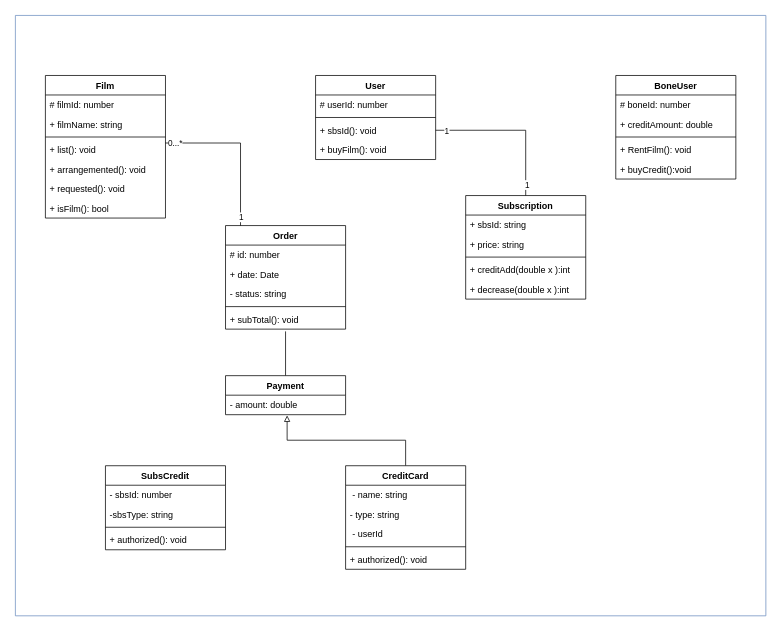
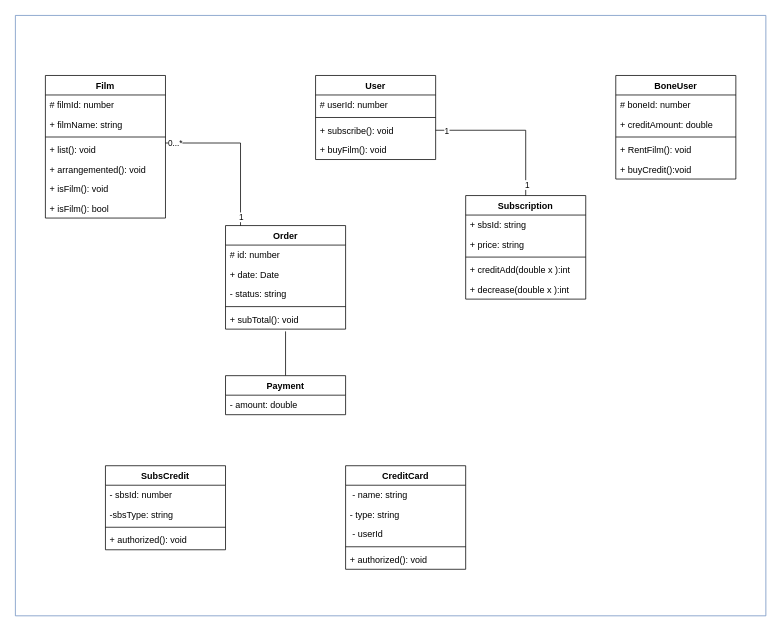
  <mxCell id="0" />
  <mxCell id="1" parent="0" />
  <mxCell id="2" value="Film" style="swimlane;fontStyle=1;align=center;verticalAlign=top;childLayout=stackLayout;horizontal=1;startSize=26;horizontalStack=0;resizeParent=1;resizeParentMax=0;resizeLast=0;collapsible=1;marginBottom=0;" vertex="1" parent="1"><mxGeometry x="60" y="100" width="160" height="190" as="geometry" /></mxCell>
  <mxCell id="3" value="# filmId: number" style="text;strokeColor=none;fillColor=none;align=left;verticalAlign=top;spacingLeft=4;spacingRight=4;overflow=hidden;rotatable=0;points=[[0,0.5],[1,0.5]];portConstraint=eastwest;" vertex="1" parent="2"><mxGeometry y="26" width="160" height="26" as="geometry" /></mxCell>
  <mxCell id="4" value="+ filmName: string" style="text;strokeColor=none;fillColor=none;align=left;verticalAlign=top;spacingLeft=4;spacingRight=4;overflow=hidden;rotatable=0;points=[[0,0.5],[1,0.5]];portConstraint=eastwest;" vertex="1" parent="2"><mxGeometry y="52" width="160" height="26" as="geometry" /></mxCell>
  <mxCell id="5" value="" style="line;strokeWidth=1;fillColor=none;align=left;verticalAlign=middle;spacingTop=-1;spacingLeft=3;spacingRight=3;rotatable=0;labelPosition=right;points=[];portConstraint=eastwest;" vertex="1" parent="2"><mxGeometry y="78" width="160" height="8" as="geometry" /></mxCell>
  <mxCell id="6" value="+ list(): void" style="text;strokeColor=none;fillColor=none;align=left;verticalAlign=top;spacingLeft=4;spacingRight=4;overflow=hidden;rotatable=0;points=[[0,0.5],[1,0.5]];portConstraint=eastwest;" vertex="1" parent="2"><mxGeometry y="86" width="160" height="26" as="geometry" /></mxCell>
  <mxCell id="7" value="+ arrangemented(): void" style="text;strokeColor=none;fillColor=none;align=left;verticalAlign=top;spacingLeft=4;spacingRight=4;overflow=hidden;rotatable=0;points=[[0,0.5],[1,0.5]];portConstraint=eastwest;" vertex="1" parent="2"><mxGeometry y="112" width="160" height="26" as="geometry" /></mxCell>
- <mxCell id="8" value="+ requested(): void" style="text;strokeColor=none;fillColor=none;align=left;verticalAlign=top;spacingLeft=4;spacingRight=4;overflow=hidden;rotatable=0;points=[[0,0.5],[1,0.5]];portConstraint=eastwest;" vertex="1" parent="2"><mxGeometry y="138" width="160" height="26" as="geometry" /></mxCell>
+ <mxCell id="8" value="+ isFilm(): void" style="text;strokeColor=none;fillColor=none;align=left;verticalAlign=top;spacingLeft=4;spacingRight=4;overflow=hidden;rotatable=0;points=[[0,0.5],[1,0.5]];portConstraint=eastwest;" vertex="1" parent="2"><mxGeometry y="138" width="160" height="26" as="geometry" /></mxCell>
  <mxCell id="9" value="+ isFilm(): bool" style="text;strokeColor=none;fillColor=none;align=left;verticalAlign=top;spacingLeft=4;spacingRight=4;overflow=hidden;rotatable=0;points=[[0,0.5],[1,0.5]];portConstraint=eastwest;" vertex="1" parent="2"><mxGeometry y="164" width="160" height="26" as="geometry" /></mxCell>
  <mxCell id="10" value="User" style="swimlane;fontStyle=1;align=center;verticalAlign=top;childLayout=stackLayout;horizontal=1;startSize=26;horizontalStack=0;resizeParent=1;resizeParentMax=0;resizeLast=0;collapsible=1;marginBottom=0;" vertex="1" parent="1"><mxGeometry x="420" y="100" width="160" height="112" as="geometry" /></mxCell>
  <mxCell id="11" value="# userId: number" style="text;strokeColor=none;fillColor=none;align=left;verticalAlign=top;spacingLeft=4;spacingRight=4;overflow=hidden;rotatable=0;points=[[0,0.5],[1,0.5]];portConstraint=eastwest;" vertex="1" parent="10"><mxGeometry y="26" width="160" height="26" as="geometry" /></mxCell>
  <mxCell id="12" value="" style="line;strokeWidth=1;fillColor=none;align=left;verticalAlign=middle;spacingTop=-1;spacingLeft=3;spacingRight=3;rotatable=0;labelPosition=right;points=[];portConstraint=eastwest;" vertex="1" parent="10"><mxGeometry y="52" width="160" height="8" as="geometry" /></mxCell>
- <mxCell id="13" value="+ sbsId(): void" style="text;strokeColor=none;fillColor=none;align=left;verticalAlign=top;spacingLeft=4;spacingRight=4;overflow=hidden;rotatable=0;points=[[0,0.5],[1,0.5]];portConstraint=eastwest;" vertex="1" parent="10"><mxGeometry y="60" width="160" height="26" as="geometry" /></mxCell>
+ <mxCell id="13" value="+ subscribe(): void" style="text;strokeColor=none;fillColor=none;align=left;verticalAlign=top;spacingLeft=4;spacingRight=4;overflow=hidden;rotatable=0;points=[[0,0.5],[1,0.5]];portConstraint=eastwest;" vertex="1" parent="10"><mxGeometry y="60" width="160" height="26" as="geometry" /></mxCell>
  <mxCell id="14" value="+ buyFilm(): void" style="text;strokeColor=none;fillColor=none;align=left;verticalAlign=top;spacingLeft=4;spacingRight=4;overflow=hidden;rotatable=0;points=[[0,0.5],[1,0.5]];portConstraint=eastwest;" vertex="1" parent="10"><mxGeometry y="86" width="160" height="26" as="geometry" /></mxCell>
  <mxCell id="15" value="BoneUser" style="swimlane;fontStyle=1;align=center;verticalAlign=top;childLayout=stackLayout;horizontal=1;startSize=26;horizontalStack=0;resizeParent=1;resizeParentMax=0;resizeLast=0;collapsible=1;marginBottom=0;" vertex="1" parent="1"><mxGeometry x="820" y="100" width="160" height="138" as="geometry" /></mxCell>
  <mxCell id="16" value="# boneId: number" style="text;strokeColor=none;fillColor=none;align=left;verticalAlign=top;spacingLeft=4;spacingRight=4;overflow=hidden;rotatable=0;points=[[0,0.5],[1,0.5]];portConstraint=eastwest;" vertex="1" parent="15"><mxGeometry y="26" width="160" height="26" as="geometry" /></mxCell>
  <mxCell id="17" value="+ creditAmount: double" style="text;strokeColor=none;fillColor=none;align=left;verticalAlign=top;spacingLeft=4;spacingRight=4;overflow=hidden;rotatable=0;points=[[0,0.5],[1,0.5]];portConstraint=eastwest;" vertex="1" parent="15"><mxGeometry y="52" width="160" height="26" as="geometry" /></mxCell>
  <mxCell id="18" value="" style="line;strokeWidth=1;fillColor=none;align=left;verticalAlign=middle;spacingTop=-1;spacingLeft=3;spacingRight=3;rotatable=0;labelPosition=right;points=[];portConstraint=eastwest;" vertex="1" parent="15"><mxGeometry y="78" width="160" height="8" as="geometry" /></mxCell>
  <mxCell id="19" value="+ RentFilm(): void" style="text;strokeColor=none;fillColor=none;align=left;verticalAlign=top;spacingLeft=4;spacingRight=4;overflow=hidden;rotatable=0;points=[[0,0.5],[1,0.5]];portConstraint=eastwest;" vertex="1" parent="15"><mxGeometry y="86" width="160" height="26" as="geometry" /></mxCell>
  <mxCell id="20" value="+ buyCredit():void" style="text;strokeColor=none;fillColor=none;align=left;verticalAlign=top;spacingLeft=4;spacingRight=4;overflow=hidden;rotatable=0;points=[[0,0.5],[1,0.5]];portConstraint=eastwest;" vertex="1" parent="15"><mxGeometry y="112" width="160" height="26" as="geometry" /></mxCell>
  <mxCell id="21" value="Subscription" style="swimlane;fontStyle=1;align=center;verticalAlign=top;childLayout=stackLayout;horizontal=1;startSize=26;horizontalStack=0;resizeParent=1;resizeParentMax=0;resizeLast=0;collapsible=1;marginBottom=0;" vertex="1" parent="1"><mxGeometry x="620" y="260" width="160" height="138" as="geometry" /></mxCell>
  <mxCell id="22" value="+ sbsId: string" style="text;strokeColor=none;fillColor=none;align=left;verticalAlign=top;spacingLeft=4;spacingRight=4;overflow=hidden;rotatable=0;points=[[0,0.5],[1,0.5]];portConstraint=eastwest;" vertex="1" parent="21"><mxGeometry y="26" width="160" height="26" as="geometry" /></mxCell>
  <mxCell id="23" value="+ price: string" style="text;strokeColor=none;fillColor=none;align=left;verticalAlign=top;spacingLeft=4;spacingRight=4;overflow=hidden;rotatable=0;points=[[0,0.5],[1,0.5]];portConstraint=eastwest;" vertex="1" parent="21"><mxGeometry y="52" width="160" height="26" as="geometry" /></mxCell>
  <mxCell id="24" value="" style="line;strokeWidth=1;fillColor=none;align=left;verticalAlign=middle;spacingTop=-1;spacingLeft=3;spacingRight=3;rotatable=0;labelPosition=right;points=[];portConstraint=eastwest;" vertex="1" parent="21"><mxGeometry y="78" width="160" height="8" as="geometry" /></mxCell>
  <mxCell id="25" value="+ creditAdd(double x ):int" style="text;strokeColor=none;fillColor=none;align=left;verticalAlign=top;spacingLeft=4;spacingRight=4;overflow=hidden;rotatable=0;points=[[0,0.5],[1,0.5]];portConstraint=eastwest;" vertex="1" parent="21"><mxGeometry y="86" width="160" height="26" as="geometry" /></mxCell>
  <mxCell id="26" value="+ decrease(double x ):int" style="text;strokeColor=none;fillColor=none;align=left;verticalAlign=top;spacingLeft=4;spacingRight=4;overflow=hidden;rotatable=0;points=[[0,0.5],[1,0.5]];portConstraint=eastwest;" vertex="1" parent="21"><mxGeometry y="112" width="160" height="26" as="geometry" /></mxCell>
  <mxCell id="27" value="Order" style="swimlane;fontStyle=1;align=center;verticalAlign=top;childLayout=stackLayout;horizontal=1;startSize=26;horizontalStack=0;resizeParent=1;resizeParentMax=0;resizeLast=0;collapsible=1;marginBottom=0;" vertex="1" parent="1"><mxGeometry x="300" y="300" width="160" height="138" as="geometry" /></mxCell>
  <mxCell id="28" value="# id: number" style="text;strokeColor=none;fillColor=none;align=left;verticalAlign=top;spacingLeft=4;spacingRight=4;overflow=hidden;rotatable=0;points=[[0,0.5],[1,0.5]];portConstraint=eastwest;" vertex="1" parent="27"><mxGeometry y="26" width="160" height="26" as="geometry" /></mxCell>
  <mxCell id="29" value="+ date: Date" style="text;strokeColor=none;fillColor=none;align=left;verticalAlign=top;spacingLeft=4;spacingRight=4;overflow=hidden;rotatable=0;points=[[0,0.5],[1,0.5]];portConstraint=eastwest;" vertex="1" parent="27"><mxGeometry y="52" width="160" height="26" as="geometry" /></mxCell>
  <mxCell id="30" value="- status: string" style="text;strokeColor=none;fillColor=none;align=left;verticalAlign=top;spacingLeft=4;spacingRight=4;overflow=hidden;rotatable=0;points=[[0,0.5],[1,0.5]];portConstraint=eastwest;" vertex="1" parent="27"><mxGeometry y="78" width="160" height="26" as="geometry" /></mxCell>
  <mxCell id="31" value="" style="line;strokeWidth=1;fillColor=none;align=left;verticalAlign=middle;spacingTop=-1;spacingLeft=3;spacingRight=3;rotatable=0;labelPosition=right;points=[];portConstraint=eastwest;" vertex="1" parent="27"><mxGeometry y="104" width="160" height="8" as="geometry" /></mxCell>
  <mxCell id="32" value="+ subTotal(): void" style="text;strokeColor=none;fillColor=none;align=left;verticalAlign=top;spacingLeft=4;spacingRight=4;overflow=hidden;rotatable=0;points=[[0,0.5],[1,0.5]];portConstraint=eastwest;" vertex="1" parent="27"><mxGeometry y="112" width="160" height="26" as="geometry" /></mxCell>
  <mxCell id="33" style="edgeStyle=orthogonalEdgeStyle;rounded=0;orthogonalLoop=1;jettySize=auto;html=1;endArrow=none;endFill=0;" edge="1" parent="1"><mxGeometry relative="1" as="geometry"><mxPoint x="220" y="190" as="sourcePoint" /><mxPoint x="320" y="300" as="targetPoint" /><Array as="points"><mxPoint x="220" y="190" /><mxPoint x="320" y="190" /></Array></mxGeometry></mxCell>
  <mxCell id="34" value="1" style="edgeLabel;html=1;align=center;verticalAlign=middle;resizable=0;points=[];" vertex="1" connectable="0" parent="33"><mxGeometry x="0.881" relative="1" as="geometry"><mxPoint as="offset" /></mxGeometry></mxCell>
  <mxCell id="35" value="0...*" style="edgeLabel;html=1;align=center;verticalAlign=middle;resizable=0;points=[];" vertex="1" connectable="0" parent="33"><mxGeometry x="-0.889" relative="1" as="geometry"><mxPoint as="offset" /></mxGeometry></mxCell>
  <mxCell id="36" style="edgeStyle=orthogonalEdgeStyle;rounded=0;orthogonalLoop=1;jettySize=auto;html=1;exitX=1;exitY=0.5;exitDx=0;exitDy=0;entryX=0.5;entryY=0;entryDx=0;entryDy=0;endArrow=none;endFill=0;" edge="1" parent="1" source="13" target="21"><mxGeometry relative="1" as="geometry" /></mxCell>
  <mxCell id="37" value="1" style="edgeLabel;html=1;align=center;verticalAlign=middle;resizable=0;points=[];" vertex="1" connectable="0" parent="36"><mxGeometry x="-0.865" y="-1" relative="1" as="geometry"><mxPoint as="offset" /></mxGeometry></mxCell>
  <mxCell id="38" value="1" style="edgeLabel;html=1;align=center;verticalAlign=middle;resizable=0;points=[];" vertex="1" connectable="0" parent="36"><mxGeometry x="0.855" y="1" relative="1" as="geometry"><mxPoint as="offset" /></mxGeometry></mxCell>
  <mxCell id="39" style="edgeStyle=orthogonalEdgeStyle;rounded=0;orthogonalLoop=1;jettySize=auto;html=1;exitX=0.5;exitY=0;exitDx=0;exitDy=0;endArrow=none;endFill=0;" edge="1" parent="1" source="40"><mxGeometry relative="1" as="geometry"><mxPoint x="380" y="441" as="targetPoint" /><Array as="points"><mxPoint x="380" y="441" /></Array></mxGeometry></mxCell>
  <mxCell id="40" value="Payment" style="swimlane;fontStyle=1;align=center;verticalAlign=top;childLayout=stackLayout;horizontal=1;startSize=26;horizontalStack=0;resizeParent=1;resizeParentMax=0;resizeLast=0;collapsible=1;marginBottom=0;" vertex="1" parent="1"><mxGeometry x="300" y="500" width="160" height="52" as="geometry" /></mxCell>
  <mxCell id="41" value="- amount: double" style="text;strokeColor=none;fillColor=none;align=left;verticalAlign=top;spacingLeft=4;spacingRight=4;overflow=hidden;rotatable=0;points=[[0,0.5],[1,0.5]];portConstraint=eastwest;" vertex="1" parent="40"><mxGeometry y="26" width="160" height="26" as="geometry" /></mxCell>
  <mxCell id="42" value="SubsCredit" style="swimlane;fontStyle=1;align=center;verticalAlign=top;childLayout=stackLayout;horizontal=1;startSize=26;horizontalStack=0;resizeParent=1;resizeParentMax=0;resizeLast=0;collapsible=1;marginBottom=0;" vertex="1" parent="1"><mxGeometry x="140" y="620" width="160" height="112" as="geometry" /></mxCell>
  <mxCell id="43" value="- sbsId: number" style="text;strokeColor=none;fillColor=none;align=left;verticalAlign=top;spacingLeft=4;spacingRight=4;overflow=hidden;rotatable=0;points=[[0,0.5],[1,0.5]];portConstraint=eastwest;" vertex="1" parent="42"><mxGeometry y="26" width="160" height="26" as="geometry" /></mxCell>
  <mxCell id="44" value="-sbsType: string" style="text;strokeColor=none;fillColor=none;align=left;verticalAlign=top;spacingLeft=4;spacingRight=4;overflow=hidden;rotatable=0;points=[[0,0.5],[1,0.5]];portConstraint=eastwest;" vertex="1" parent="42"><mxGeometry y="52" width="160" height="26" as="geometry" /></mxCell>
  <mxCell id="45" value="" style="line;strokeWidth=1;fillColor=none;align=left;verticalAlign=middle;spacingTop=-1;spacingLeft=3;spacingRight=3;rotatable=0;labelPosition=right;points=[];portConstraint=eastwest;" vertex="1" parent="42"><mxGeometry y="78" width="160" height="8" as="geometry" /></mxCell>
  <mxCell id="46" value="+ authorized(): void" style="text;strokeColor=none;fillColor=none;align=left;verticalAlign=top;spacingLeft=4;spacingRight=4;overflow=hidden;rotatable=0;points=[[0,0.5],[1,0.5]];portConstraint=eastwest;" vertex="1" parent="42"><mxGeometry y="86" width="160" height="26" as="geometry" /></mxCell>
- <mxCell id="47" style="edgeStyle=orthogonalEdgeStyle;rounded=0;orthogonalLoop=1;jettySize=auto;html=1;exitX=0.5;exitY=0;exitDx=0;exitDy=0;entryX=0.513;entryY=1.038;entryDx=0;entryDy=0;entryPerimeter=0;endArrow=block;endFill=0;" edge="1" parent="1" source="48" target="41"><mxGeometry relative="1" as="geometry" /></mxCell>
  <mxCell id="48" value="CreditCard" style="swimlane;fontStyle=1;align=center;verticalAlign=top;childLayout=stackLayout;horizontal=1;startSize=26;horizontalStack=0;resizeParent=1;resizeParentMax=0;resizeLast=0;collapsible=1;marginBottom=0;" vertex="1" parent="1"><mxGeometry x="460" y="620" width="160" height="138" as="geometry" /></mxCell>
  <mxCell id="49" value=" - name: string" style="text;strokeColor=none;fillColor=none;align=left;verticalAlign=top;spacingLeft=4;spacingRight=4;overflow=hidden;rotatable=0;points=[[0,0.5],[1,0.5]];portConstraint=eastwest;" vertex="1" parent="48"><mxGeometry y="26" width="160" height="26" as="geometry" /></mxCell>
  <mxCell id="50" value="- type: string" style="text;strokeColor=none;fillColor=none;align=left;verticalAlign=top;spacingLeft=4;spacingRight=4;overflow=hidden;rotatable=0;points=[[0,0.5],[1,0.5]];portConstraint=eastwest;" vertex="1" parent="48"><mxGeometry y="52" width="160" height="26" as="geometry" /></mxCell>
  <mxCell id="51" value=" - userId" style="text;strokeColor=none;fillColor=none;align=left;verticalAlign=top;spacingLeft=4;spacingRight=4;overflow=hidden;rotatable=0;points=[[0,0.5],[1,0.5]];portConstraint=eastwest;" vertex="1" parent="48"><mxGeometry y="78" width="160" height="26" as="geometry" /></mxCell>
  <mxCell id="52" value="" style="line;strokeWidth=1;fillColor=none;align=left;verticalAlign=middle;spacingTop=-1;spacingLeft=3;spacingRight=3;rotatable=0;labelPosition=right;points=[];portConstraint=eastwest;" vertex="1" parent="48"><mxGeometry y="104" width="160" height="8" as="geometry" /></mxCell>
  <mxCell id="53" value="+ authorized(): void" style="text;strokeColor=none;fillColor=none;align=left;verticalAlign=top;spacingLeft=4;spacingRight=4;overflow=hidden;rotatable=0;points=[[0,0.5],[1,0.5]];portConstraint=eastwest;" vertex="1" parent="48"><mxGeometry y="112" width="160" height="26" as="geometry" /></mxCell>
  <mxCell id="54" value="" style="swimlane;startSize=0;labelBackgroundColor=none;fillColor=#dae8fc;strokeColor=#6c8ebf;" vertex="1" parent="1"><mxGeometry x="20" width="1000" height="800" as="geometry" y="20" /></mxCell>
